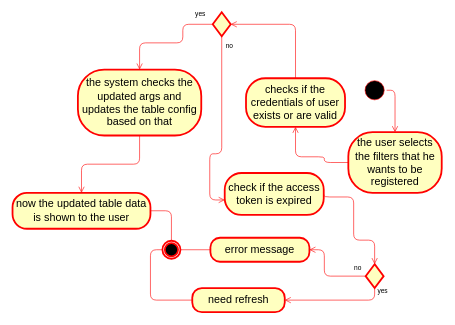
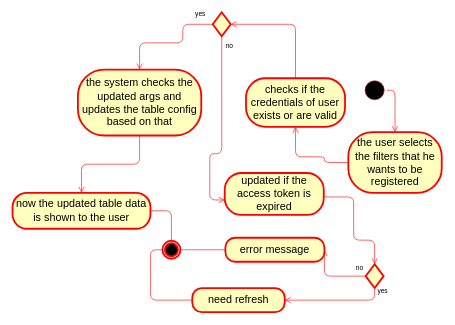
  <mxCell id="0" />
  <mxCell id="1" parent="0" />
  <mxCell id="2" value="now the updated table data is shown to the user" style="rounded=1;whiteSpace=wrap;html=1;arcSize=40;fontColor=#000000;fillColor=#ffffc0;strokeColor=#ff0000;strokeWidth=3;fontSize=18;" vertex="1" parent="1"><mxGeometry x="20" y="321" width="230" height="60" as="geometry" /></mxCell>
  <mxCell id="3" value="" style="ellipse;html=1;shape=endState;fillColor=#000000;strokeColor=#ff0000;strokeWidth=3;fontFamily=Helvetica;fontSize=8;fontColor=#FFFFFF;" vertex="1" parent="1"><mxGeometry x="270" y="401" width="30" height="30" as="geometry" /></mxCell>
  <mxCell id="4" value="" style="edgeStyle=orthogonalEdgeStyle;html=1;verticalAlign=bottom;endArrow=none;endSize=8;strokeColor=#ff0000;labelBackgroundColor=none;fontFamily=Helvetica;fontSize=18;fontColor=#FFFFFF;exitX=1;exitY=0.5;exitDx=0;exitDy=0;entryX=0.5;entryY=0;entryDx=0;entryDy=0;" edge="1" parent="1" source="2" target="3"><mxGeometry relative="1" as="geometry"><mxPoint x="553.25" y="311" as="targetPoint" /><mxPoint x="255.75" y="347" as="sourcePoint" /></mxGeometry></mxCell>
  <mxCell id="5" value="the system checks the updated args and updates the table config based on that" style="rounded=1;whiteSpace=wrap;html=1;arcSize=40;fontColor=#000000;fillColor=#ffffc0;strokeColor=#ff0000;strokeWidth=3;fontSize=18;" vertex="1" parent="1"><mxGeometry x="129" y="115.5" width="205.75" height="110" as="geometry" /></mxCell>
  <mxCell id="6" value="" style="edgeStyle=orthogonalEdgeStyle;html=1;verticalAlign=bottom;endArrow=open;endSize=8;strokeColor=#ff0000;fontSize=18;startArrow=none;exitX=0.5;exitY=1;exitDx=0;exitDy=0;entryX=0.5;entryY=0;entryDx=0;entryDy=0;" edge="1" parent="1" source="5" target="2"><mxGeometry relative="1" as="geometry"><mxPoint x="140" y="171" as="targetPoint" /><mxPoint x="140" y="51" as="sourcePoint" /></mxGeometry></mxCell>
  <mxCell id="7" value="" style="ellipse;html=1;shape=startState;fillColor=#000000;strokeColor=#ff0000;" vertex="1" parent="1"><mxGeometry x="603.87" y="130" width="40" height="40" as="geometry" /></mxCell>
  <mxCell id="8" value="" style="edgeStyle=orthogonalEdgeStyle;html=1;verticalAlign=bottom;endArrow=open;endSize=8;strokeColor=#ff0000;entryX=0.5;entryY=0;entryDx=0;entryDy=0;exitX=1;exitY=0.5;exitDx=0;exitDy=0;" edge="1" parent="1" source="7" target="9"><mxGeometry relative="1" as="geometry"><mxPoint x="369.37" y="142" as="targetPoint" /><mxPoint x="389.37" y="60" as="sourcePoint" /></mxGeometry></mxCell>
  <mxCell id="9" value="&lt;span style=&quot;font-size: 18px;&quot;&gt;the user selects the filters that he wants to be registered&lt;/span&gt;" style="rounded=1;whiteSpace=wrap;html=1;arcSize=40;fontColor=#000000;fillColor=#ffffc0;strokeColor=#ff0000;strokeWidth=3;" vertex="1" parent="1"><mxGeometry x="580" y="220" width="155.75" height="101" as="geometry" /></mxCell>
  <mxCell id="10" value="" style="edgeStyle=orthogonalEdgeStyle;html=1;verticalAlign=bottom;endArrow=open;endSize=8;strokeColor=#ff0000;entryX=0.5;entryY=1;entryDx=0;entryDy=0;exitX=0;exitY=0.5;exitDx=0;exitDy=0;" edge="1" parent="1" source="9" target="11"><mxGeometry relative="1" as="geometry"><mxPoint x="208.37" y="172" as="targetPoint" /><Array as="points"><mxPoint x="540" y="271" /><mxPoint x="540" y="261" /><mxPoint x="492" y="261" /></Array></mxGeometry></mxCell>
  <mxCell id="11" value="checks if the credentials of user exists or are valid" style="rounded=1;whiteSpace=wrap;html=1;arcSize=40;fontColor=#000000;fillColor=#ffffc0;strokeColor=#ff0000;strokeWidth=3;fontSize=18;" vertex="1" parent="1"><mxGeometry x="409.37" y="130" width="165.13" height="81" as="geometry" /></mxCell>
  <mxCell id="12" value="" style="rhombus;whiteSpace=wrap;html=1;fillColor=#ffffc0;strokeColor=#ff0000;strokeWidth=3;fontSize=18;" vertex="1" parent="1"><mxGeometry x="353.87" y="20" width="30" height="40" as="geometry" /></mxCell>
  <mxCell id="13" value="no" style="edgeStyle=orthogonalEdgeStyle;html=1;align=left;verticalAlign=bottom;endArrow=open;endSize=8;strokeColor=#ff0000;exitX=0.5;exitY=1;exitDx=0;exitDy=0;labelBackgroundColor=none;entryX=0;entryY=0.5;entryDx=0;entryDy=0;" edge="1" parent="1" source="12"><mxGeometry x="-0.84" y="5" relative="1" as="geometry"><mxPoint x="373.87" y="333" as="targetPoint" /><mxPoint x="368.87" y="70" as="sourcePoint" /><Array as="points"><mxPoint x="368.87" y="256" /><mxPoint x="348.87" y="256" /><mxPoint x="348.87" y="333" /></Array><mxPoint as="offset" /></mxGeometry></mxCell>
  <mxCell id="14" value="" style="edgeStyle=orthogonalEdgeStyle;html=1;verticalAlign=bottom;endArrow=open;endSize=8;strokeColor=#ff0000;entryX=1;entryY=0.5;entryDx=0;entryDy=0;exitX=0.5;exitY=0;exitDx=0;exitDy=0;" edge="1" parent="1" source="11" target="12"><mxGeometry relative="1" as="geometry"><mxPoint x="311.38" y="160.95" as="targetPoint" /><Array as="points"><mxPoint x="491.87" y="40" /></Array><mxPoint x="468.87" y="148" as="sourcePoint" /></mxGeometry></mxCell>
- <mxCell id="15" value="check if the access token is expired" style="rounded=1;whiteSpace=wrap;html=1;arcSize=40;fontColor=#000000;fillColor=#ffffc0;strokeColor=#ff0000;strokeWidth=3;fontSize=18;" vertex="1" parent="1"><mxGeometry x="373.87" y="288" width="165.13" height="70" as="geometry" /></mxCell>
+ <mxCell id="15" value="updated if the access token is expired" style="rounded=1;whiteSpace=wrap;html=1;arcSize=40;fontColor=#000000;fillColor=#ffffc0;strokeColor=#ff0000;strokeWidth=3;fontSize=18;" vertex="1" parent="1"><mxGeometry x="373.87" y="288" width="165.13" height="70" as="geometry" /></mxCell>
  <mxCell id="16" value="" style="rhombus;whiteSpace=wrap;html=1;fillColor=#ffffc0;strokeColor=#ff0000;strokeWidth=3;fontSize=18;" vertex="1" parent="1"><mxGeometry x="608.87" y="440" width="30" height="40" as="geometry" /></mxCell>
  <mxCell id="17" value="yes" style="edgeStyle=orthogonalEdgeStyle;html=1;align=left;verticalAlign=bottom;endArrow=open;endSize=8;strokeColor=#ff0000;exitX=0.5;exitY=1;exitDx=0;exitDy=0;labelBackgroundColor=none;entryX=1;entryY=0.5;entryDx=0;entryDy=0;" edge="1" parent="1" source="16" target="21"><mxGeometry x="-0.83" y="3" relative="1" as="geometry"><mxPoint x="696" y="597.93" as="targetPoint" /><mxPoint x="882.75" y="687.55" as="sourcePoint" /><Array as="points"><mxPoint x="623.87" y="500" /></Array><mxPoint as="offset" /></mxGeometry></mxCell>
  <mxCell id="18" value="no" style="edgeStyle=orthogonalEdgeStyle;html=1;align=left;verticalAlign=top;endArrow=open;endSize=8;strokeColor=#ff0000;exitX=0;exitY=0.5;exitDx=0;exitDy=0;labelBackgroundColor=none;entryX=1;entryY=0.5;entryDx=0;entryDy=0;" edge="1" parent="1" source="16" target="20"><mxGeometry x="-0.689" y="-26" relative="1" as="geometry"><mxPoint x="428.87" y="478" as="targetPoint" /><mxPoint x="865.87" y="723.93" as="sourcePoint" /><mxPoint as="offset" /><Array as="points"><mxPoint x="540" y="460" /><mxPoint x="540" y="416" /></Array></mxGeometry></mxCell>
  <mxCell id="19" value="" style="edgeStyle=orthogonalEdgeStyle;html=1;verticalAlign=bottom;endArrow=open;endSize=8;strokeColor=#ff0000;entryX=0.5;entryY=0;entryDx=0;entryDy=0;exitX=1;exitY=0.5;exitDx=0;exitDy=0;" edge="1" parent="1" source="15" target="16"><mxGeometry relative="1" as="geometry"><mxPoint x="633.51" y="430.88" as="targetPoint" /><Array as="points"><mxPoint x="538.87" y="328" /><mxPoint x="588.87" y="328" /><mxPoint x="588.87" y="400" /><mxPoint x="623.87" y="400" /></Array><mxPoint x="613" y="446.93" as="sourcePoint" /></mxGeometry></mxCell>
- <mxCell id="20" value="error message" style="rounded=1;whiteSpace=wrap;html=1;arcSize=40;fontColor=#000000;fillColor=#ffffc0;strokeColor=#ff0000;strokeWidth=3;fontSize=18;" vertex="1" parent="1"><mxGeometry x="350" y="396" width="165.13" height="40" as="geometry" /></mxCell>
+ <mxCell id="20" value="error message" style="rounded=1;whiteSpace=wrap;html=1;arcSize=40;fontColor=#000000;fillColor=#ffffc0;strokeColor=#ff0000;strokeWidth=3;fontSize=18;" vertex="1" parent="1"><mxGeometry x="375" y="396" width="165.13" height="40" as="geometry" /></mxCell>
  <mxCell id="21" value="need refresh" style="rounded=1;whiteSpace=wrap;html=1;arcSize=40;fontColor=#000000;fillColor=#ffffc0;strokeColor=#ff0000;strokeWidth=3;fontSize=18;" vertex="1" parent="1"><mxGeometry x="319.75" y="480" width="154.25" height="40" as="geometry" /></mxCell>
  <mxCell id="22" value="yes" style="edgeStyle=orthogonalEdgeStyle;html=1;align=left;verticalAlign=top;endArrow=open;endSize=8;strokeColor=#ff0000;exitX=0;exitY=0.5;exitDx=0;exitDy=0;labelBackgroundColor=none;entryX=0.5;entryY=0;entryDx=0;entryDy=0;" edge="1" parent="1" source="12" target="5"><mxGeometry x="-0.681" y="-30" relative="1" as="geometry"><mxPoint x="256" y="15" as="targetPoint" /><mxPoint x="359.25" y="20" as="sourcePoint" /><mxPoint as="offset" /><Array as="points"><mxPoint x="304" y="40" /><mxPoint x="304" y="71" /><mxPoint x="232" y="71" /></Array></mxGeometry></mxCell>
  <mxCell id="23" value="" style="edgeStyle=orthogonalEdgeStyle;html=1;verticalAlign=bottom;endArrow=none;endSize=8;strokeColor=#ff0000;labelBackgroundColor=none;fontFamily=Helvetica;fontSize=18;fontColor=#FFFFFF;exitX=0;exitY=0.5;exitDx=0;exitDy=0;entryX=1;entryY=0.5;entryDx=0;entryDy=0;" edge="1" parent="1" source="20" target="3"><mxGeometry relative="1" as="geometry"><mxPoint x="295" y="453.5" as="targetPoint" /><mxPoint x="228.5" y="498.5" as="sourcePoint" /></mxGeometry></mxCell>
  <mxCell id="24" value="" style="edgeStyle=orthogonalEdgeStyle;html=1;verticalAlign=bottom;endArrow=none;endSize=8;strokeColor=#ff0000;labelBackgroundColor=none;fontFamily=Helvetica;fontSize=18;fontColor=#FFFFFF;exitX=0;exitY=0.5;exitDx=0;exitDy=0;entryX=0;entryY=0.5;entryDx=0;entryDy=0;" edge="1" parent="1" source="21" target="3"><mxGeometry relative="1" as="geometry"><mxPoint x="255.75" y="499.79" as="targetPoint" /><mxPoint x="305.75" y="499.79" as="sourcePoint" /><Array as="points"><mxPoint x="250" y="500" /><mxPoint x="250" y="416" /></Array></mxGeometry></mxCell>
